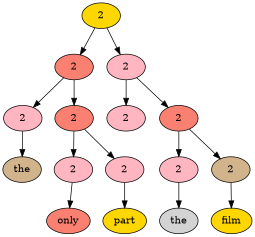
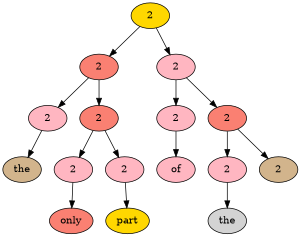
  digraph {
    node [fillcolor=lightpink style=filled]
    n1 [fillcolor=gold label=2]
    n2 [fillcolor=salmon label=2]
    n3 [label=2]
    n4 [label=2]
    n5 [fillcolor=salmon label=2]
    n6 [label=2]
    n7 [fillcolor=salmon label=2]
    n8 [fillcolor=tan label=the]
    n9 [label=2]
    n10 [label=2]
+   n11 [label=of]
    n12 [label=2]
    n13 [fillcolor=tan label=2]
    n14 [fillcolor=salmon label=only]
    n15 [fillcolor=gold label=part]
    n16 [fillcolor=lightgrey label=the]
-   n17 [fillcolor=gold label=film]
    n1 -> n2
    n1 -> n3
    n2 -> n4
    n2 -> n5
    n3 -> n6
    n3 -> n7
    n4 -> n8
    n5 -> n9
    n5 -> n10
+   n6 -> n11
    n7 -> n12
    n7 -> n13
    n9 -> n14
    n10 -> n15
    n12 -> n16
-   n13 -> n17
  }
